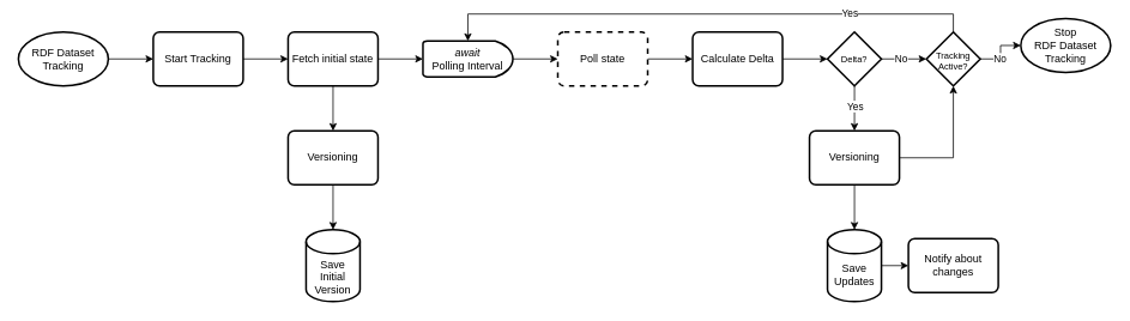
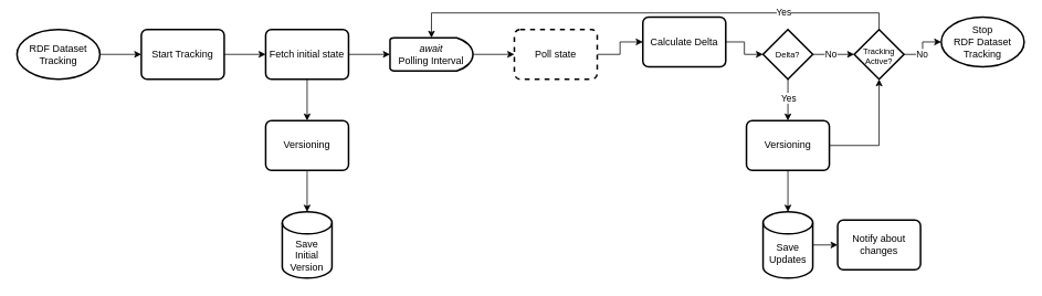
  <mxCell id="0" />
  <mxCell id="1" parent="0" />
  <mxCell id="2" style="edgeStyle=orthogonalEdgeStyle;rounded=0;orthogonalLoop=1;jettySize=auto;html=1;exitX=1;exitY=0.5;exitDx=0;exitDy=0;exitPerimeter=0;entryX=0;entryY=0.5;entryDx=0;entryDy=0;" parent="1" source="3" target="5" edge="1"><mxGeometry relative="1" as="geometry" /></mxCell>
  <mxCell id="3" value="RDF Dataset Tracking" style="strokeWidth=2;html=1;shape=mxgraph.flowchart.start_1;whiteSpace=wrap;" parent="1" vertex="1"><mxGeometry x="20" y="35" width="100" height="60" as="geometry" /></mxCell>
  <mxCell id="4" style="edgeStyle=orthogonalEdgeStyle;rounded=0;orthogonalLoop=1;jettySize=auto;html=1;exitX=1;exitY=0.5;exitDx=0;exitDy=0;entryX=0;entryY=0.5;entryDx=0;entryDy=0;" parent="1" source="5" target="8" edge="1"><mxGeometry relative="1" as="geometry" /></mxCell>
  <mxCell id="5" value="Start Tracking" style="rounded=1;whiteSpace=wrap;html=1;absoluteArcSize=1;arcSize=14;strokeWidth=2;" parent="1" vertex="1"><mxGeometry x="170" y="35" width="100" height="60" as="geometry" /></mxCell>
  <mxCell id="6" style="edgeStyle=orthogonalEdgeStyle;rounded=0;orthogonalLoop=1;jettySize=auto;html=1;exitX=0.5;exitY=1;exitDx=0;exitDy=0;entryX=0.5;entryY=0;entryDx=0;entryDy=0;" parent="1" source="8" target="31" edge="1"><mxGeometry relative="1" as="geometry" /></mxCell>
  <mxCell id="7" style="edgeStyle=orthogonalEdgeStyle;rounded=0;orthogonalLoop=1;jettySize=auto;html=1;exitX=1;exitY=0.5;exitDx=0;exitDy=0;entryX=0;entryY=0.5;entryDx=0;entryDy=0;" parent="1" source="29" target="11" edge="1"><mxGeometry relative="1" as="geometry" /></mxCell>
  <mxCell id="8" value="Fetch initial state" style="rounded=1;whiteSpace=wrap;html=1;absoluteArcSize=1;arcSize=14;strokeWidth=2;" parent="1" vertex="1"><mxGeometry x="320" y="35" width="100" height="60" as="geometry" /></mxCell>
  <mxCell id="9" value="Save Initial Version" style="strokeWidth=2;html=1;shape=mxgraph.flowchart.database;whiteSpace=wrap;spacingTop=0;verticalAlign=bottom;spacingBottom=3;" parent="1" vertex="1"><mxGeometry x="340" y="255" width="60" height="80" as="geometry" /></mxCell>
  <mxCell id="10" style="edgeStyle=orthogonalEdgeStyle;rounded=0;orthogonalLoop=1;jettySize=auto;html=1;exitX=1;exitY=0.5;exitDx=0;exitDy=0;entryX=0;entryY=0.5;entryDx=0;entryDy=0;" parent="1" source="11" target="15" edge="1"><mxGeometry relative="1" as="geometry" /></mxCell>
  <mxCell id="11" value="Poll state" style="rounded=1;whiteSpace=wrap;html=1;absoluteArcSize=1;arcSize=14;strokeWidth=2;dashed=1;" parent="1" vertex="1"><mxGeometry x="620" y="35" width="100" height="60" as="geometry" /></mxCell>
  <mxCell id="12" style="edgeStyle=orthogonalEdgeStyle;rounded=0;orthogonalLoop=1;jettySize=auto;html=1;exitX=1;exitY=0.5;exitDx=0;exitDy=0;exitPerimeter=0;" parent="1" source="14" target="20" edge="1"><mxGeometry relative="1" as="geometry" /></mxCell>
  <mxCell id="13" value="No" style="edgeLabel;html=1;align=center;verticalAlign=middle;resizable=0;points=[];" parent="12" vertex="1" connectable="0"><mxGeometry x="-0.16" y="1" relative="1" as="geometry"><mxPoint as="offset" /></mxGeometry></mxCell>
  <mxCell id="14" value="Delta?" style="strokeWidth=2;html=1;shape=mxgraph.flowchart.decision;whiteSpace=wrap;fontSize=10;" parent="1" vertex="1"><mxGeometry x="920" y="35" width="60" height="60" as="geometry" /></mxCell>
- <mxCell id="15" value="Calculate Delta" style="rounded=1;whiteSpace=wrap;html=1;absoluteArcSize=1;arcSize=14;strokeWidth=2;" parent="1" vertex="1"><mxGeometry x="770" y="35" width="100" height="60" as="geometry" /></mxCell>
+ <mxCell id="15" value="Calculate Delta" style="rounded=1;whiteSpace=wrap;html=1;absoluteArcSize=1;arcSize=14;strokeWidth=2;" parent="1" vertex="1"><mxGeometry x="775" y="20" width="100" height="60" as="geometry" /></mxCell>
  <mxCell id="16" style="edgeStyle=orthogonalEdgeStyle;rounded=0;orthogonalLoop=1;jettySize=auto;html=1;exitX=1;exitY=0.5;exitDx=0;exitDy=0;entryX=0;entryY=0.5;entryDx=0;entryDy=0;entryPerimeter=0;" parent="1" source="15" target="14" edge="1"><mxGeometry relative="1" as="geometry" /></mxCell>
  <mxCell id="17" value="Notify about changes" style="rounded=1;whiteSpace=wrap;html=1;absoluteArcSize=1;arcSize=14;strokeWidth=2;" parent="1" vertex="1"><mxGeometry x="1010" y="265" width="100" height="60" as="geometry" /></mxCell>
  <mxCell id="18" style="edgeStyle=orthogonalEdgeStyle;rounded=0;orthogonalLoop=1;jettySize=auto;html=1;exitX=0.5;exitY=0;exitDx=0;exitDy=0;exitPerimeter=0;entryX=0.5;entryY=0;entryDx=0;entryDy=0;entryPerimeter=0;" parent="1" source="20" target="29" edge="1"><mxGeometry relative="1" as="geometry" /></mxCell>
  <mxCell id="19" value="Yes" style="edgeLabel;html=1;align=center;verticalAlign=middle;resizable=0;points=[];" parent="18" vertex="1" connectable="0"><mxGeometry x="-0.539" y="-1" relative="1" as="geometry"><mxPoint as="offset" /></mxGeometry></mxCell>
  <mxCell id="20" value="Tracking&lt;br&gt;Active?" style="strokeWidth=2;html=1;shape=mxgraph.flowchart.decision;whiteSpace=wrap;fontSize=10;spacingTop=4;" parent="1" vertex="1"><mxGeometry x="1030" y="35" width="60" height="60" as="geometry" /></mxCell>
  <mxCell id="21" value="Stop&lt;br&gt;RDF Dataset Tracking" style="strokeWidth=2;html=1;shape=mxgraph.flowchart.start_1;whiteSpace=wrap;" parent="1" vertex="1"><mxGeometry x="1135" y="20" width="100" height="60" as="geometry" /></mxCell>
  <mxCell id="22" style="edgeStyle=orthogonalEdgeStyle;rounded=0;orthogonalLoop=1;jettySize=auto;html=1;exitX=1;exitY=0.5;exitDx=0;exitDy=0;exitPerimeter=0;entryX=0;entryY=0.5;entryDx=0;entryDy=0;entryPerimeter=0;" parent="1" source="20" target="21" edge="1"><mxGeometry relative="1" as="geometry" /></mxCell>
  <mxCell id="23" value="No" style="edgeLabel;html=1;align=center;verticalAlign=middle;resizable=0;points=[];" parent="22" vertex="1" connectable="0"><mxGeometry x="-0.24" y="1" relative="1" as="geometry"><mxPoint as="offset" /></mxGeometry></mxCell>
  <mxCell id="24" style="edgeStyle=orthogonalEdgeStyle;rounded=0;orthogonalLoop=1;jettySize=auto;html=1;exitX=1;exitY=0.5;exitDx=0;exitDy=0;exitPerimeter=0;entryX=0;entryY=0.5;entryDx=0;entryDy=0;" parent="1" source="25" target="17" edge="1"><mxGeometry relative="1" as="geometry" /></mxCell>
  <mxCell id="25" value="Save Updates" style="strokeWidth=2;html=1;shape=mxgraph.flowchart.database;whiteSpace=wrap;spacingTop=0;verticalAlign=bottom;spacingBottom=13;" parent="1" vertex="1"><mxGeometry x="920" y="255" width="60" height="80" as="geometry" /></mxCell>
  <mxCell id="26" style="edgeStyle=orthogonalEdgeStyle;rounded=0;orthogonalLoop=1;jettySize=auto;html=1;exitX=0.5;exitY=1;exitDx=0;exitDy=0;entryX=0.5;entryY=0;entryDx=0;entryDy=0;exitPerimeter=0;" parent="1" source="14" target="33" edge="1"><mxGeometry relative="1" as="geometry" /></mxCell>
  <mxCell id="27" value="Yes" style="edgeLabel;html=1;align=center;verticalAlign=middle;resizable=0;points=[];" parent="26" vertex="1" connectable="0"><mxGeometry x="-0.133" relative="1" as="geometry"><mxPoint as="offset" /></mxGeometry></mxCell>
  <mxCell id="28" value="" style="edgeStyle=orthogonalEdgeStyle;rounded=0;orthogonalLoop=1;jettySize=auto;html=1;exitX=1;exitY=0.5;exitDx=0;exitDy=0;entryX=0;entryY=0.5;entryDx=0;entryDy=0;" parent="1" source="8" target="29" edge="1"><mxGeometry relative="1" as="geometry"><mxPoint x="420" y="65" as="sourcePoint" /><mxPoint x="620" y="65" as="targetPoint" /></mxGeometry></mxCell>
  <mxCell id="29" value="&lt;i&gt;await&lt;br&gt;&lt;/i&gt;Polling Interval" style="strokeWidth=2;html=1;shape=mxgraph.flowchart.delay;whiteSpace=wrap;" parent="1" vertex="1"><mxGeometry x="470" y="45" width="100" height="40" as="geometry" /></mxCell>
  <mxCell id="30" value="" style="edgeStyle=orthogonalEdgeStyle;rounded=0;orthogonalLoop=1;jettySize=auto;html=1;" parent="1" source="31" target="9" edge="1"><mxGeometry relative="1" as="geometry" /></mxCell>
  <mxCell id="31" value="Versioning" style="rounded=1;whiteSpace=wrap;html=1;absoluteArcSize=1;arcSize=14;strokeWidth=2;" parent="1" vertex="1"><mxGeometry x="320" y="145" width="100" height="60" as="geometry" /></mxCell>
  <mxCell id="32" value="" style="edgeStyle=orthogonalEdgeStyle;rounded=0;orthogonalLoop=1;jettySize=auto;html=1;" parent="1" source="33" target="25" edge="1"><mxGeometry relative="1" as="geometry" /></mxCell>
  <mxCell id="33" value="Versioning" style="rounded=1;whiteSpace=wrap;html=1;absoluteArcSize=1;arcSize=14;strokeWidth=2;" parent="1" vertex="1"><mxGeometry x="900" y="145" width="100" height="60" as="geometry" /></mxCell>
  <mxCell id="34" style="edgeStyle=orthogonalEdgeStyle;rounded=0;orthogonalLoop=1;jettySize=auto;html=1;exitX=1;exitY=0.5;exitDx=0;exitDy=0;entryX=0.5;entryY=1;entryDx=0;entryDy=0;entryPerimeter=0;" parent="1" source="33" target="20" edge="1"><mxGeometry relative="1" as="geometry" /></mxCell>
